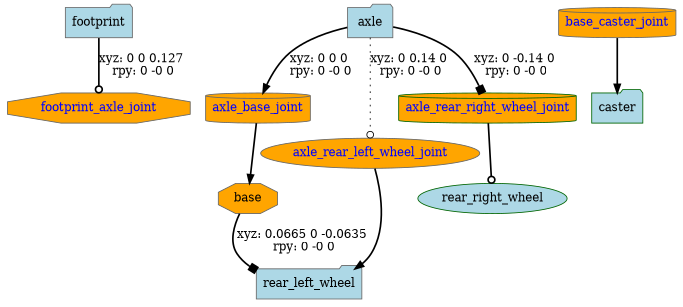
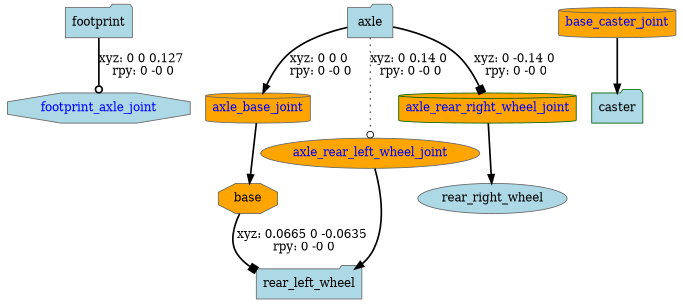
  digraph {
    node [color=gray40 fillcolor=lightblue shape=folder style=filled]
    edge [arrowhead=normal style=bold]
    n1 [label=footprint]
-   footprint_axle_joint [fillcolor=orange fontcolor=blue shape=octagon]
+   footprint_axle_joint [fontcolor=blue shape=octagon]
    n3 [label=axle]
    axle_base_joint [fillcolor=orange fontcolor=blue shape=cylinder]
    axle_rear_left_wheel_joint [fillcolor=orange fontcolor=blue shape=ellipse]
    axle_rear_right_wheel_joint [color=darkgreen fillcolor=orange fontcolor=blue shape=cylinder]
    n7 [fillcolor=orange label=base shape=octagon]
    n8 [label=rear_left_wheel]
-   n9 [color=darkgreen label=rear_right_wheel shape=ellipse]
+   n9 [label=rear_right_wheel shape=ellipse]
    base_caster_joint [fillcolor=orange fontcolor=blue shape=cylinder]
    n11 [color=darkgreen label=caster]
    n1 -> footprint_axle_joint [arrowhead=odot label="xyz: 0 0 0.127 \nrpy: 0 -0 0"]
    n3 -> axle_base_joint [label="xyz: 0 0 0 \nrpy: 0 -0 0"]
    n3 -> axle_rear_left_wheel_joint [arrowhead=odot label="xyz: 0 0.14 0 \nrpy: 0 -0 0" style=dotted]
    n3 -> axle_rear_right_wheel_joint [arrowhead=box label="xyz: 0 -0.14 0 \nrpy: 0 -0 0"]
    axle_base_joint -> n7
    axle_rear_left_wheel_joint -> n8
-   axle_rear_right_wheel_joint -> n9 [arrowhead=odot]
+   axle_rear_right_wheel_joint -> n9
    n7 -> n8 [arrowhead=box label="xyz: 0.0665 0 -0.0635 \nrpy: 0 -0 0"]
    base_caster_joint -> n11
  }
